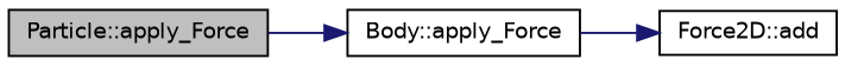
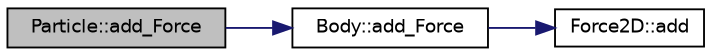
  digraph {
    rankdir=LR
    node [color=black fillcolor=white fontname=Helvetica fontsize=10 shape=record style=filled]
    edge [color=midnightblue fontname=Helvetica fontsize=10 labelfontname=Helvetica labelfontsize=10 style=solid]
-   n1 [fillcolor=grey75 fontcolor=black height=0.2 label="Particle::apply_Force" width=0.4]
-   n2 [height=0.2 label="Body::apply_Force" width=0.4]
+   n1 [fillcolor=grey75 fontcolor=black height=0.2 label="Particle::add_Force" width=0.4]
+   n2 [height=0.2 label="Body::add_Force" width=0.4]
    n3 [height=0.2 label="Force2D::add" width=0.4]
    n1 -> n2
    n2 -> n3
  }
